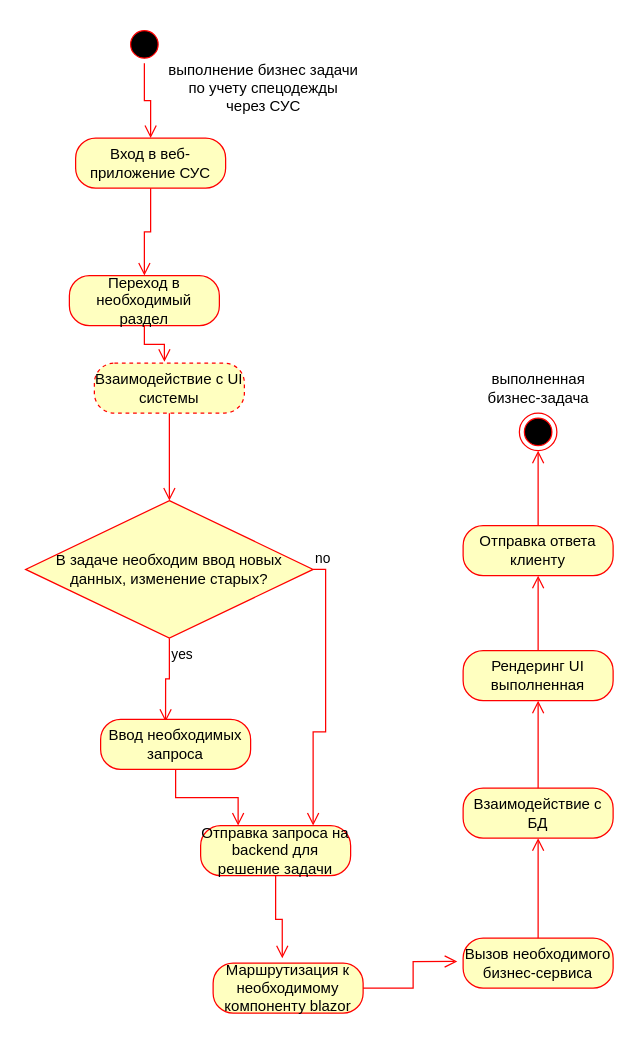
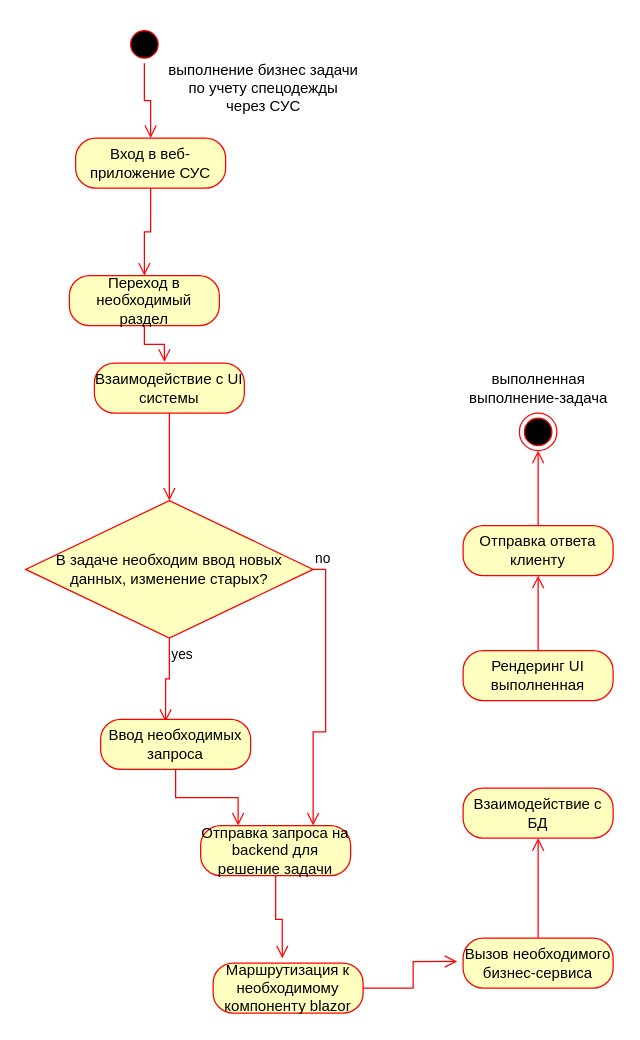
  <mxCell id="0" />
  <mxCell id="1" parent="0" />
  <mxCell id="2" value="" style="ellipse;html=1;shape=startState;fillColor=#000000;strokeColor=#ff0000;" vertex="1" parent="1"><mxGeometry x="100" y="20" width="30" height="30" as="geometry" /></mxCell>
  <mxCell id="3" value="" style="edgeStyle=orthogonalEdgeStyle;html=1;verticalAlign=bottom;endArrow=open;endSize=8;strokeColor=#ff0000;rounded=0;entryX=0.5;entryY=0;entryDx=0;entryDy=0;" edge="1" source="2" parent="1" target="4"><mxGeometry relative="1" as="geometry"><mxPoint x="115" y="110" as="targetPoint" /></mxGeometry></mxCell>
  <mxCell id="4" value="Вход в веб-приложение СУС" style="rounded=1;whiteSpace=wrap;html=1;arcSize=40;fontColor=#000000;fillColor=#ffffc0;strokeColor=#ff0000;" vertex="1" parent="1"><mxGeometry x="60" y="110" width="120" height="40" as="geometry" /></mxCell>
  <mxCell id="5" value="" style="edgeStyle=orthogonalEdgeStyle;html=1;verticalAlign=bottom;endArrow=open;endSize=8;strokeColor=#ff0000;rounded=0;entryX=0.5;entryY=0;entryDx=0;entryDy=0;" edge="1" source="4" parent="1" target="7"><mxGeometry relative="1" as="geometry"><mxPoint x="115" y="220" as="targetPoint" /></mxGeometry></mxCell>
  <mxCell id="6" value="выполнение бизнес задачи&lt;br&gt;по учету спецодежды&lt;br&gt;через СУС" style="text;html=1;align=center;verticalAlign=middle;resizable=0;points=[];autosize=1;strokeColor=none;fillColor=none;" vertex="1" parent="1"><mxGeometry x="120" y="40" width="180" height="60" as="geometry" /></mxCell>
  <mxCell id="7" value="Переход в необходимый раздел" style="rounded=1;whiteSpace=wrap;html=1;arcSize=40;fontColor=#000000;fillColor=#ffffc0;strokeColor=#ff0000;" vertex="1" parent="1"><mxGeometry x="55" y="220" width="120" height="40" as="geometry" /></mxCell>
  <mxCell id="8" value="" style="edgeStyle=orthogonalEdgeStyle;html=1;verticalAlign=bottom;endArrow=open;endSize=8;strokeColor=#ff0000;rounded=0;entryX=0.467;entryY=-0.026;entryDx=0;entryDy=0;entryPerimeter=0;" edge="1" source="7" parent="1" target="14"><mxGeometry relative="1" as="geometry"><mxPoint x="140" y="280" as="targetPoint" /></mxGeometry></mxCell>
  <mxCell id="9" value="В задаче необходим ввод новых данных, изменение старых?" style="rhombus;whiteSpace=wrap;html=1;fontColor=#000000;fillColor=#ffffc0;strokeColor=#ff0000;" vertex="1" parent="1"><mxGeometry x="20" y="400" width="230" height="110" as="geometry" /></mxCell>
  <mxCell id="10" value="no" style="edgeStyle=orthogonalEdgeStyle;html=1;align=left;verticalAlign=bottom;endArrow=open;endSize=8;strokeColor=#ff0000;rounded=0;entryX=0.75;entryY=0;entryDx=0;entryDy=0;" edge="1" source="9" parent="1" target="16"><mxGeometry x="-1" relative="1" as="geometry"><mxPoint x="270" y="620" as="targetPoint" /><Array as="points"><mxPoint x="260" y="455" /><mxPoint x="260" y="585" /><mxPoint x="250" y="585" /></Array></mxGeometry></mxCell>
  <mxCell id="11" value="yes" style="edgeStyle=orthogonalEdgeStyle;html=1;align=left;verticalAlign=top;endArrow=open;endSize=8;strokeColor=#ff0000;rounded=0;entryX=0.433;entryY=0.05;entryDx=0;entryDy=0;entryPerimeter=0;" edge="1" source="9" parent="1" target="12"><mxGeometry x="-1" relative="1" as="geometry"><mxPoint x="140" y="570" as="targetPoint" /></mxGeometry></mxCell>
  <mxCell id="12" value="Ввод необходимых запроса" style="rounded=1;whiteSpace=wrap;html=1;arcSize=40;fontColor=#000000;fillColor=#ffffc0;strokeColor=#ff0000;" vertex="1" parent="1"><mxGeometry x="80" y="575" width="120" height="40" as="geometry" /></mxCell>
  <mxCell id="13" value="" style="edgeStyle=orthogonalEdgeStyle;html=1;verticalAlign=bottom;endArrow=open;endSize=8;strokeColor=#ff0000;rounded=0;entryX=0.25;entryY=0;entryDx=0;entryDy=0;" edge="1" source="12" parent="1" target="16"><mxGeometry relative="1" as="geometry"><mxPoint x="140" y="675" as="targetPoint" /></mxGeometry></mxCell>
- <mxCell id="14" value="Взаимодействие с UI системы" style="rounded=1;whiteSpace=wrap;html=1;arcSize=40;fontColor=#000000;fillColor=#ffffc0;strokeColor=#ff0000;dashed=1;" vertex="1" parent="1"><mxGeometry x="75" y="290" width="120" height="40" as="geometry" /></mxCell>
+ <mxCell id="14" value="Взаимодействие с UI системы" style="rounded=1;whiteSpace=wrap;html=1;arcSize=40;fontColor=#000000;fillColor=#ffffc0;strokeColor=#ff0000;" vertex="1" parent="1"><mxGeometry x="75" y="290" width="120" height="40" as="geometry" /></mxCell>
  <mxCell id="15" value="" style="edgeStyle=orthogonalEdgeStyle;html=1;verticalAlign=bottom;endArrow=open;endSize=8;strokeColor=#ff0000;rounded=0;entryX=0.5;entryY=0;entryDx=0;entryDy=0;" edge="1" source="14" parent="1" target="9"><mxGeometry relative="1" as="geometry"><mxPoint x="135" y="390" as="targetPoint" /></mxGeometry></mxCell>
  <mxCell id="16" value="Отправка запроса на backend для решение задачи" style="rounded=1;whiteSpace=wrap;html=1;arcSize=40;fontColor=#000000;fillColor=#ffffc0;strokeColor=#ff0000;" vertex="1" parent="1"><mxGeometry x="160" y="660" width="120" height="40" as="geometry" /></mxCell>
  <mxCell id="17" value="" style="edgeStyle=orthogonalEdgeStyle;html=1;verticalAlign=bottom;endArrow=open;endSize=8;strokeColor=#ff0000;rounded=0;entryX=0.461;entryY=-0.096;entryDx=0;entryDy=0;entryPerimeter=0;" edge="1" source="16" parent="1" target="18"><mxGeometry relative="1" as="geometry"><mxPoint x="220" y="760" as="targetPoint" /></mxGeometry></mxCell>
  <mxCell id="18" value="Маршрутизация к необходимому компоненту blazor" style="rounded=1;whiteSpace=wrap;html=1;arcSize=40;fontColor=#000000;fillColor=#ffffc0;strokeColor=#ff0000;" vertex="1" parent="1"><mxGeometry x="170" y="770" width="120" height="40" as="geometry" /></mxCell>
  <mxCell id="19" value="" style="edgeStyle=orthogonalEdgeStyle;html=1;verticalAlign=bottom;endArrow=open;endSize=8;strokeColor=#ff0000;rounded=0;entryX=-0.039;entryY=0.467;entryDx=0;entryDy=0;entryPerimeter=0;" edge="1" source="18" parent="1" target="20"><mxGeometry relative="1" as="geometry"><mxPoint x="230" y="870" as="targetPoint" /></mxGeometry></mxCell>
  <mxCell id="20" value="Вызов необходимого бизнес-сервиса" style="rounded=1;whiteSpace=wrap;html=1;arcSize=40;fontColor=#000000;fillColor=#ffffc0;strokeColor=#ff0000;" vertex="1" parent="1"><mxGeometry x="370" y="750" width="120" height="40" as="geometry" /></mxCell>
  <mxCell id="21" value="" style="edgeStyle=orthogonalEdgeStyle;html=1;verticalAlign=bottom;endArrow=open;endSize=8;strokeColor=#ff0000;rounded=0;entryX=0.5;entryY=1;entryDx=0;entryDy=0;" edge="1" source="20" parent="1" target="22"><mxGeometry relative="1" as="geometry"><mxPoint x="430" y="850" as="targetPoint" /></mxGeometry></mxCell>
  <mxCell id="22" value="Взаимодействие с БД" style="rounded=1;whiteSpace=wrap;html=1;arcSize=40;fontColor=#000000;fillColor=#ffffc0;strokeColor=#ff0000;" vertex="1" parent="1"><mxGeometry x="370" y="630" width="120" height="40" as="geometry" /></mxCell>
- <mxCell id="23" value="" style="edgeStyle=orthogonalEdgeStyle;html=1;verticalAlign=bottom;endArrow=open;endSize=8;strokeColor=#ff0000;rounded=0;entryX=0.5;entryY=1;entryDx=0;entryDy=0;" edge="1" source="22" parent="1" target="24"><mxGeometry relative="1" as="geometry"><mxPoint x="430" y="570" as="targetPoint" /></mxGeometry></mxCell>
  <mxCell id="24" value="Рендеринг UI выполненная" style="rounded=1;whiteSpace=wrap;html=1;arcSize=40;fontColor=#000000;fillColor=#ffffc0;strokeColor=#ff0000;" vertex="1" parent="1"><mxGeometry x="370" y="520" width="120" height="40" as="geometry" /></mxCell>
  <mxCell id="25" value="" style="edgeStyle=orthogonalEdgeStyle;html=1;verticalAlign=bottom;endArrow=open;endSize=8;strokeColor=#ff0000;rounded=0;entryX=0.5;entryY=1;entryDx=0;entryDy=0;" edge="1" source="24" parent="1" target="26"><mxGeometry relative="1" as="geometry"><mxPoint x="420" y="460" as="targetPoint" /></mxGeometry></mxCell>
  <mxCell id="26" value="Отправка ответа клиенту" style="rounded=1;whiteSpace=wrap;html=1;arcSize=40;fontColor=#000000;fillColor=#ffffc0;strokeColor=#ff0000;" vertex="1" parent="1"><mxGeometry x="370" y="420" width="120" height="40" as="geometry" /></mxCell>
  <mxCell id="27" value="" style="edgeStyle=orthogonalEdgeStyle;html=1;verticalAlign=bottom;endArrow=open;endSize=8;strokeColor=#ff0000;rounded=0;entryX=0.5;entryY=1;entryDx=0;entryDy=0;" edge="1" source="26" parent="1" target="28"><mxGeometry relative="1" as="geometry"><mxPoint x="410" y="370" as="targetPoint" /></mxGeometry></mxCell>
  <mxCell id="28" value="" style="ellipse;html=1;shape=endState;fillColor=#000000;strokeColor=#ff0000;" vertex="1" parent="1"><mxGeometry x="415" y="330" width="30" height="30" as="geometry" /></mxCell>
- <mxCell id="29" value="выполненная &lt;br&gt;бизнес-задача" style="text;html=1;align=center;verticalAlign=middle;resizable=0;points=[];autosize=1;strokeColor=none;fillColor=none;" vertex="1" parent="1"><mxGeometry x="380" y="290" width="100" height="40" as="geometry" /></mxCell>
+ <mxCell id="29" value="выполненная &lt;br&gt;выполнение-задача" style="text;html=1;align=center;verticalAlign=middle;resizable=0;points=[];autosize=1;strokeColor=none;fillColor=none;" vertex="1" parent="1"><mxGeometry x="380" y="290" width="100" height="40" as="geometry" /></mxCell>
